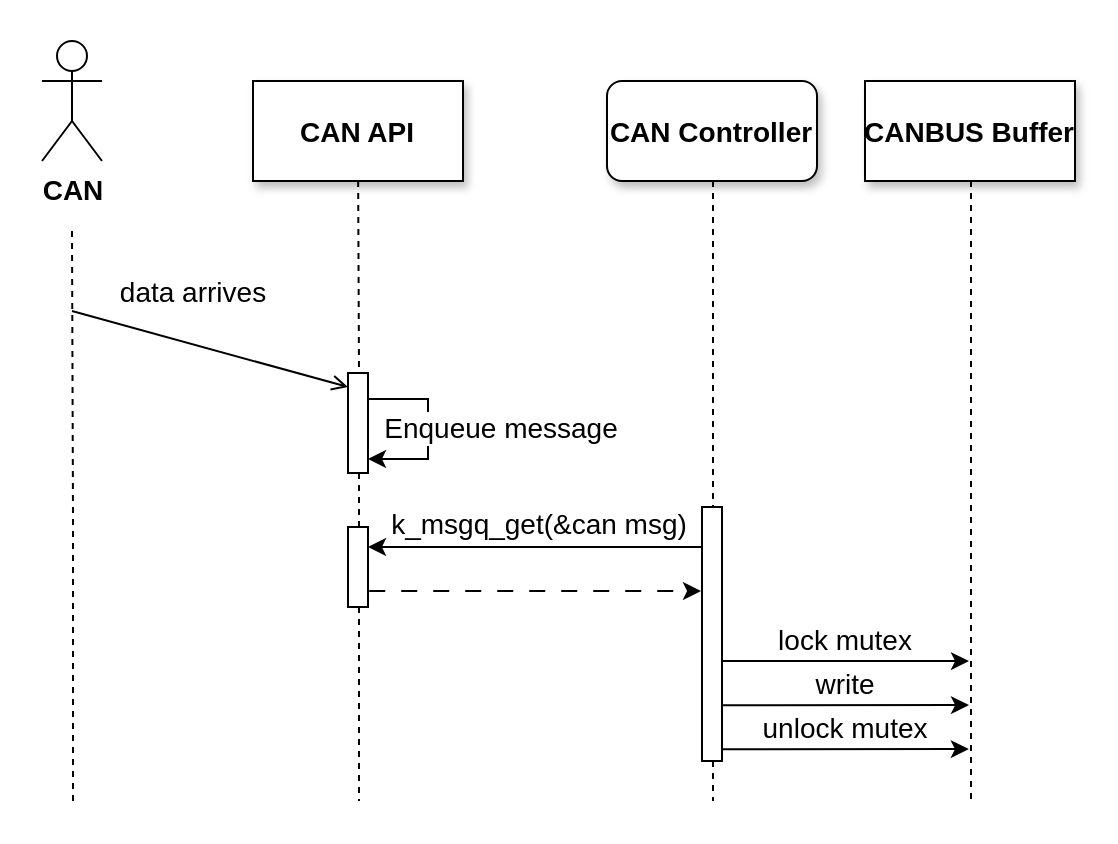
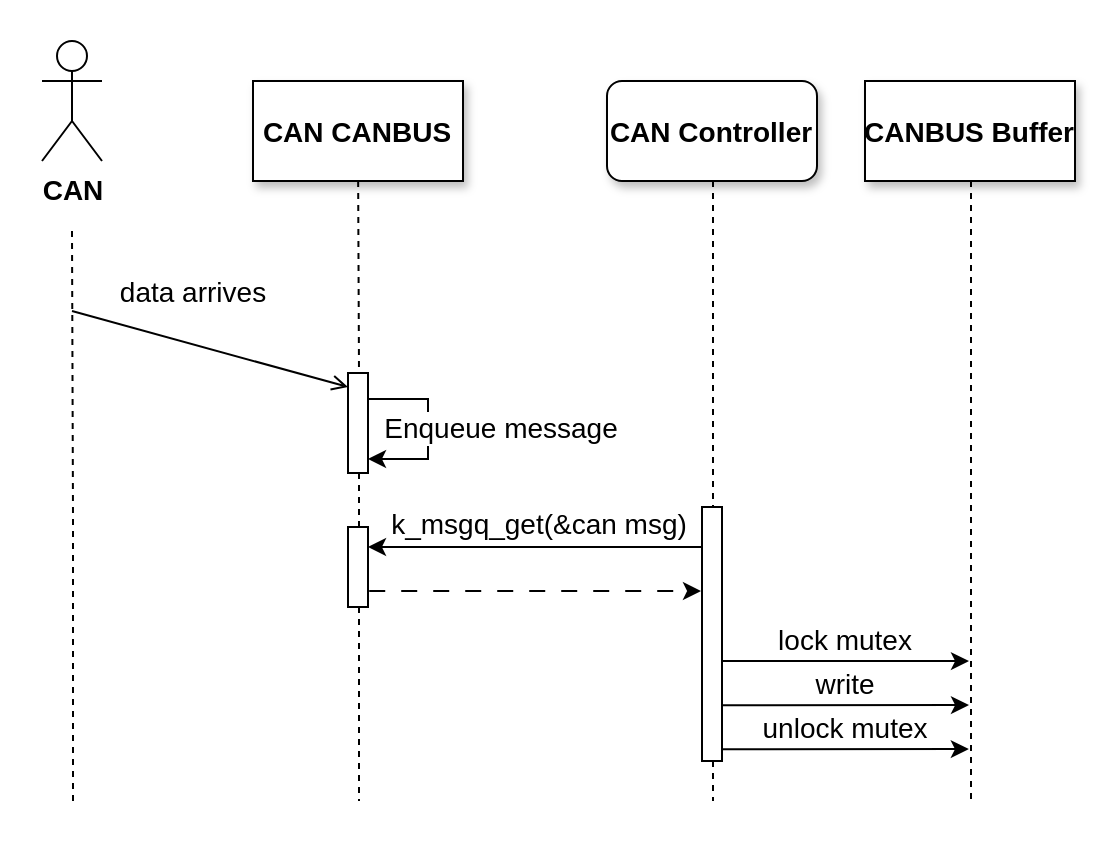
  <mxCell id="0" />
  <mxCell id="1" parent="0" />
- <mxCell id="2" value="CAN API" style="shadow=1;fontFamily=Helvetica;fontSize=14;fontStyle=1" vertex="1" parent="1"><mxGeometry x="126" y="40" width="105" height="50" as="geometry" /></mxCell>
+ <mxCell id="2" value="CAN CANBUS" style="shadow=1;fontFamily=Helvetica;fontSize=14;fontStyle=1" vertex="1" parent="1"><mxGeometry x="126" y="40" width="105" height="50" as="geometry" /></mxCell>
  <mxCell id="3" value="CAN Controller" style="shadow=1;fontFamily=Helvetica;fontSize=14;fontStyle=1;rounded=1;" vertex="1" parent="1"><mxGeometry x="303" y="40" width="105" height="50" as="geometry" /></mxCell>
  <mxCell id="4" value="" style="edgeStyle=elbowEdgeStyle;elbow=horizontal;endArrow=none;dashed=1;fontFamily=Helvetica;fontSize=14;" edge="1" parent="1" source="15"><mxGeometry x="230.0" y="310" width="100" height="100" as="geometry"><mxPoint x="380.5" y="365" as="sourcePoint" /><mxPoint x="356" y="400" as="targetPoint" /><Array as="points" /></mxGeometry></mxCell>
  <mxCell id="5" value="" style="edgeStyle=elbowEdgeStyle;elbow=horizontal;endArrow=none;dashed=1;fontFamily=Helvetica;fontSize=14;" edge="1" parent="1" target="6"><mxGeometry x="230.0" y="310" width="100" height="100" as="geometry"><mxPoint x="178.581" y="90" as="sourcePoint" /><mxPoint x="178.5" y="700" as="targetPoint" /></mxGeometry></mxCell>
  <mxCell id="6" value="" style="rounded=0;whiteSpace=wrap;html=1;fontFamily=Helvetica;fontSize=14;" vertex="1" parent="1"><mxGeometry x="173.5" y="186" width="10" height="50" as="geometry" /></mxCell>
  <mxCell id="7" value="" style="endArrow=classic;html=1;rounded=0;fontFamily=Helvetica;fontSize=14;" edge="1" parent="1"><mxGeometry width="50" height="50" relative="1" as="geometry"><mxPoint x="183.5" y="199" as="sourcePoint" /><mxPoint x="183.5" y="229" as="targetPoint" /><Array as="points"><mxPoint x="213.5" y="199" /><mxPoint x="213.5" y="219" /><mxPoint x="213.5" y="229" /></Array></mxGeometry></mxCell>
  <mxCell id="8" value="Enqueue message" style="edgeLabel;html=1;align=center;verticalAlign=middle;resizable=0;points=[];fontFamily=Helvetica;fontSize=14;" vertex="1" connectable="0" parent="7"><mxGeometry x="-0.158" y="1" relative="1" as="geometry"><mxPoint x="35" y="6" as="offset" /></mxGeometry></mxCell>
  <mxCell id="9" value="" style="endArrow=classic;html=1;rounded=0;dashed=1;dashPattern=8 8;exitX=1.061;exitY=0.799;exitDx=0;exitDy=0;exitPerimeter=0;fontFamily=Helvetica;fontSize=14;" edge="1" parent="1" source="11"><mxGeometry width="50" height="50" relative="1" as="geometry"><mxPoint x="195" y="293" as="sourcePoint" /><mxPoint x="350" y="295" as="targetPoint" /><Array as="points" /></mxGeometry></mxCell>
  <mxCell id="10" value="" style="edgeStyle=elbowEdgeStyle;elbow=horizontal;endArrow=none;dashed=1;fontFamily=Helvetica;fontSize=14;" edge="1" parent="1" source="6" target="11"><mxGeometry x="230.0" y="310" width="100" height="100" as="geometry"><mxPoint x="178" y="280" as="sourcePoint" /><mxPoint x="178.5" y="700" as="targetPoint" /></mxGeometry></mxCell>
  <mxCell id="11" value="" style="rounded=0;whiteSpace=wrap;html=1;fontFamily=Helvetica;fontSize=14;" vertex="1" parent="1"><mxGeometry x="173.5" y="263" width="10" height="40" as="geometry" /></mxCell>
  <mxCell id="12" value="" style="endArrow=classic;html=1;rounded=0;fontFamily=Helvetica;fontSize=14;entryX=1;entryY=0.25;entryDx=0;entryDy=0;" edge="1" parent="1" target="11"><mxGeometry width="50" height="50" relative="1" as="geometry"><mxPoint x="355" y="273" as="sourcePoint" /><mxPoint x="186" y="273" as="targetPoint" /><Array as="points" /></mxGeometry></mxCell>
  <mxCell id="13" value="k_msgq_get(&amp;amp;can msg)" style="edgeLabel;html=1;align=center;verticalAlign=middle;resizable=0;points=[];fontFamily=Helvetica;fontSize=14;" vertex="1" connectable="0" parent="12"><mxGeometry x="0.287" relative="1" as="geometry"><mxPoint x="23" y="-12" as="offset" /></mxGeometry></mxCell>
  <mxCell id="14" value="" style="edgeStyle=elbowEdgeStyle;elbow=horizontal;endArrow=none;dashed=1;fontFamily=Helvetica;fontSize=14;" edge="1" parent="1" source="3" target="15"><mxGeometry x="230.0" y="310" width="100" height="100" as="geometry"><mxPoint x="355" y="90" as="sourcePoint" /><mxPoint x="355.5" y="700" as="targetPoint" /></mxGeometry></mxCell>
  <mxCell id="15" value="" style="rounded=0;whiteSpace=wrap;html=1;fontFamily=Helvetica;fontSize=14;" vertex="1" parent="1"><mxGeometry x="350.5" y="253" width="10" height="127" as="geometry" /></mxCell>
  <mxCell id="16" value="CANBUS Buffer" style="shadow=1;fontFamily=Helvetica;fontSize=14;fontStyle=1" vertex="1" parent="1"><mxGeometry x="432" y="40" width="105" height="50" as="geometry" /></mxCell>
  <mxCell id="17" value="" style="edgeStyle=elbowEdgeStyle;elbow=horizontal;endArrow=none;dashed=1;fontFamily=Helvetica;fontSize=14;" edge="1" parent="1" source="16"><mxGeometry x="230.0" y="310" width="100" height="100" as="geometry"><mxPoint x="484" y="90" as="sourcePoint" /><mxPoint x="485" y="400" as="targetPoint" /></mxGeometry></mxCell>
  <mxCell id="18" value="" style="edgeStyle=elbowEdgeStyle;elbow=horizontal;endArrow=none;dashed=1;fontFamily=Helvetica;fontSize=14;" edge="1" parent="1" source="11"><mxGeometry x="230.0" y="310" width="100" height="100" as="geometry"><mxPoint x="179" y="303" as="sourcePoint" /><mxPoint x="179" y="400" as="targetPoint" /></mxGeometry></mxCell>
  <mxCell id="19" value="" style="edgeStyle=orthogonalEdgeStyle;rounded=0;orthogonalLoop=1;jettySize=auto;html=1;endArrow=none;endFill=0;dashed=1;fontFamily=Helvetica;fontSize=14;" edge="1" parent="1"><mxGeometry relative="1" as="geometry"><mxPoint x="35.5" y="115" as="sourcePoint" /><mxPoint x="36" y="400" as="targetPoint" /></mxGeometry></mxCell>
  <mxCell id="20" value="CAN" style="shape=umlActor;verticalLabelPosition=bottom;verticalAlign=top;html=1;outlineConnect=0;fontFamily=Helvetica;fontSize=14;fontStyle=1" vertex="1" parent="1"><mxGeometry x="20.5" y="20" width="30" height="60" as="geometry" /></mxCell>
  <mxCell id="21" value="" style="endArrow=open;html=1;rounded=0;endFill=0;entryX=-0.06;entryY=0.162;entryDx=0;entryDy=0;entryPerimeter=0;fontFamily=Helvetica;fontSize=14;" edge="1" parent="1"><mxGeometry width="50" height="50" relative="1" as="geometry"><mxPoint x="35.5" y="155" as="sourcePoint" /><mxPoint x="173.5" y="193" as="targetPoint" /></mxGeometry></mxCell>
  <mxCell id="22" value="data arrives" style="edgeLabel;html=1;align=center;verticalAlign=middle;resizable=0;points=[];fontFamily=Helvetica;fontSize=14;" vertex="1" connectable="0" parent="21"><mxGeometry x="-0.195" y="-2" relative="1" as="geometry"><mxPoint x="5" y="-27" as="offset" /></mxGeometry></mxCell>
  <mxCell id="23" value="" style="endArrow=classic;html=1;rounded=0;fontFamily=Helvetica;fontSize=14;exitX=1.007;exitY=0.795;exitDx=0;exitDy=0;exitPerimeter=0;" edge="1" parent="1"><mxGeometry width="50" height="50" relative="1" as="geometry"><mxPoint x="360.57" y="352.1" as="sourcePoint" /><mxPoint x="484" y="352.06" as="targetPoint" /></mxGeometry></mxCell>
  <mxCell id="24" value="write" style="edgeLabel;html=1;align=center;verticalAlign=middle;resizable=0;points=[];fontFamily=Helvetica;fontSize=14;" vertex="1" connectable="0" parent="23"><mxGeometry x="0.388" y="-1" relative="1" as="geometry"><mxPoint x="-25" y="-12" as="offset" /></mxGeometry></mxCell>
  <mxCell id="25" value="" style="endArrow=classic;html=1;rounded=0;fontFamily=Helvetica;fontSize=14;exitX=1.007;exitY=0.553;exitDx=0;exitDy=0;exitPerimeter=0;" edge="1" parent="1"><mxGeometry width="50" height="50" relative="1" as="geometry"><mxPoint x="360.57" y="329.996" as="sourcePoint" /><mxPoint x="484" y="330.06" as="targetPoint" /></mxGeometry></mxCell>
  <mxCell id="26" value="lock mutex" style="edgeLabel;html=1;align=center;verticalAlign=middle;resizable=0;points=[];fontFamily=Helvetica;fontSize=14;" vertex="1" connectable="0" parent="25"><mxGeometry x="0.388" y="-1" relative="1" as="geometry"><mxPoint x="-25" y="-12" as="offset" /></mxGeometry></mxCell>
  <mxCell id="27" value="" style="endArrow=classic;html=1;rounded=0;fontFamily=Helvetica;fontSize=14;exitX=1.007;exitY=0.795;exitDx=0;exitDy=0;exitPerimeter=0;" edge="1" parent="1"><mxGeometry width="50" height="50" relative="1" as="geometry"><mxPoint x="360.5" y="374.1" as="sourcePoint" /><mxPoint x="483.93" y="374.06" as="targetPoint" /></mxGeometry></mxCell>
  <mxCell id="28" value="unlock mutex" style="edgeLabel;html=1;align=center;verticalAlign=middle;resizable=0;points=[];fontFamily=Helvetica;fontSize=14;" vertex="1" connectable="0" parent="27"><mxGeometry x="0.388" y="-1" relative="1" as="geometry"><mxPoint x="-25" y="-12" as="offset" /></mxGeometry></mxCell>
